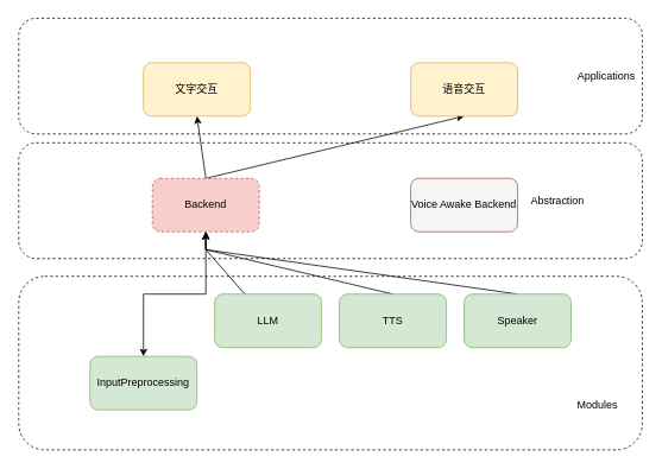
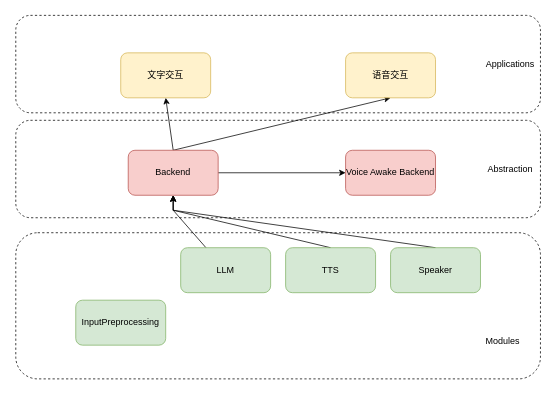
  <mxCell id="0" />
  <mxCell id="1" parent="0" />
  <mxCell id="2" value="" style="rounded=1;whiteSpace=wrap;html=1;dashed=1;" vertex="1" parent="1"><mxGeometry x="20" y="20" width="700" height="130" as="geometry" /></mxCell>
  <mxCell id="3" value="" style="rounded=1;whiteSpace=wrap;html=1;dashed=1;" vertex="1" parent="1"><mxGeometry x="20" y="160" width="700" height="130" as="geometry" /></mxCell>
  <mxCell id="4" value="" style="rounded=1;whiteSpace=wrap;html=1;dashed=1;" vertex="1" parent="1"><mxGeometry x="20" y="310" width="700" height="195" as="geometry" /></mxCell>
  <mxCell id="5" style="rounded=0;orthogonalLoop=1;jettySize=auto;html=1;entryX=0.5;entryY=1;entryDx=0;entryDy=0;" edge="1" parent="1" source="6" target="14"><mxGeometry relative="1" as="geometry"><Array as="points"><mxPoint x="230" y="280" /></Array></mxGeometry></mxCell>
  <mxCell id="6" value="LLM" style="rounded=1;whiteSpace=wrap;html=1;fillColor=#d5e8d4;strokeColor=#82b366;" vertex="1" parent="1"><mxGeometry x="240" y="330" width="120" height="60" as="geometry" /></mxCell>
  <mxCell id="7" style="rounded=0;orthogonalLoop=1;jettySize=auto;html=1;entryX=0.5;entryY=1;entryDx=0;entryDy=0;exitX=0.5;exitY=0;exitDx=0;exitDy=0;" edge="1" parent="1" source="8" target="14"><mxGeometry relative="1" as="geometry"><Array as="points"><mxPoint x="230" y="280" /></Array></mxGeometry></mxCell>
  <mxCell id="8" value="TTS" style="rounded=1;whiteSpace=wrap;html=1;fillColor=#d5e8d4;strokeColor=#82b366;" vertex="1" parent="1"><mxGeometry x="380" y="330" width="120" height="60" as="geometry" /></mxCell>
  <mxCell id="9" style="rounded=0;orthogonalLoop=1;jettySize=auto;html=1;entryX=0.5;entryY=1;entryDx=0;entryDy=0;exitX=0.5;exitY=0;exitDx=0;exitDy=0;" edge="1" parent="1" source="10" target="14"><mxGeometry relative="1" as="geometry"><Array as="points"><mxPoint x="230" y="280" /></Array></mxGeometry></mxCell>
  <mxCell id="10" value="Speaker" style="rounded=1;whiteSpace=wrap;html=1;fillColor=#d5e8d4;strokeColor=#82b366;" vertex="1" parent="1"><mxGeometry x="520" y="330" width="120" height="60" as="geometry" /></mxCell>
  <mxCell id="11" style="rounded=0;orthogonalLoop=1;jettySize=auto;html=1;entryX=0.5;entryY=1;entryDx=0;entryDy=0;exitX=0.5;exitY=0;exitDx=0;exitDy=0;" edge="1" parent="1" source="14" target="15"><mxGeometry relative="1" as="geometry" /></mxCell>
  <mxCell id="12" style="rounded=0;orthogonalLoop=1;jettySize=auto;html=1;entryX=0.5;entryY=1;entryDx=0;entryDy=0;exitX=0.5;exitY=0;exitDx=0;exitDy=0;" edge="1" parent="1" source="14" target="16"><mxGeometry relative="1" as="geometry" /></mxCell>
- <mxCell id="13" style="edgeStyle=orthogonalEdgeStyle;rounded=0;orthogonalLoop=1;jettySize=auto;html=1;" edge="1" parent="1" source="14" target="20"><mxGeometry relative="1" as="geometry" /></mxCell>
- <mxCell id="14" value="Backend" style="rounded=1;whiteSpace=wrap;html=1;fillColor=#f8cecc;strokeColor=#b85450;dashed=1;" vertex="1" parent="1"><mxGeometry x="170" y="200" width="120" height="60" as="geometry" /></mxCell>
+ <mxCell id="13" style="edgeStyle=orthogonalEdgeStyle;rounded=0;orthogonalLoop=1;jettySize=auto;html=1;entryX=0;entryY=0.5;entryDx=0;entryDy=0;" edge="1" parent="1" source="14" target="21"><mxGeometry relative="1" as="geometry" /></mxCell>
+ <mxCell id="14" value="Backend" style="rounded=1;whiteSpace=wrap;html=1;fillColor=#f8cecc;strokeColor=#b85450;" vertex="1" parent="1"><mxGeometry x="170" y="200" width="120" height="60" as="geometry" /></mxCell>
  <mxCell id="15" value="文字交互" style="rounded=1;whiteSpace=wrap;html=1;fillColor=#fff2cc;strokeColor=#d6b656;" vertex="1" parent="1"><mxGeometry x="160" y="70" width="120" height="60" as="geometry" /></mxCell>
  <mxCell id="16" value="语音交互" style="rounded=1;whiteSpace=wrap;html=1;fillColor=#fff2cc;strokeColor=#d6b656;" vertex="1" parent="1"><mxGeometry x="460" y="70" width="120" height="60" as="geometry" /></mxCell>
  <mxCell id="17" value="Applications" style="text;html=1;align=center;verticalAlign=middle;whiteSpace=wrap;rounded=0;" vertex="1" parent="1"><mxGeometry x="650" y="70" width="60" height="30" as="geometry" /></mxCell>
- <mxCell id="18" value="Abstraction" style="text;html=1;align=center;verticalAlign=middle;whiteSpace=wrap;rounded=0;" vertex="1" parent="1"><mxGeometry x="595" y="210" width="60" height="30" as="geometry" /></mxCell>
+ <mxCell id="18" value="Abstraction" style="text;html=1;align=center;verticalAlign=middle;whiteSpace=wrap;rounded=0;" vertex="1" parent="1"><mxGeometry x="650" y="210" width="60" height="30" as="geometry" /></mxCell>
  <mxCell id="19" value="Modules" style="text;html=1;align=center;verticalAlign=middle;whiteSpace=wrap;rounded=0;" vertex="1" parent="1"><mxGeometry x="640" y="440" width="60" height="30" as="geometry" /></mxCell>
  <mxCell id="20" value="InputPreprocessing" style="rounded=1;whiteSpace=wrap;html=1;fillColor=#d5e8d4;strokeColor=#82b366;" vertex="1" parent="1"><mxGeometry x="100" y="400" width="120" height="60" as="geometry" /></mxCell>
- <mxCell id="21" value="Voice Awake Backend" style="rounded=1;whiteSpace=wrap;html=1;fillColor=#f5f5f5;strokeColor=#b85450;" vertex="1" parent="1"><mxGeometry x="460" y="200" width="120" height="60" as="geometry" /></mxCell>
+ <mxCell id="21" value="Voice Awake Backend" style="rounded=1;whiteSpace=wrap;html=1;fillColor=#f8cecc;strokeColor=#b85450;" vertex="1" parent="1"><mxGeometry x="460" y="200" width="120" height="60" as="geometry" /></mxCell>
